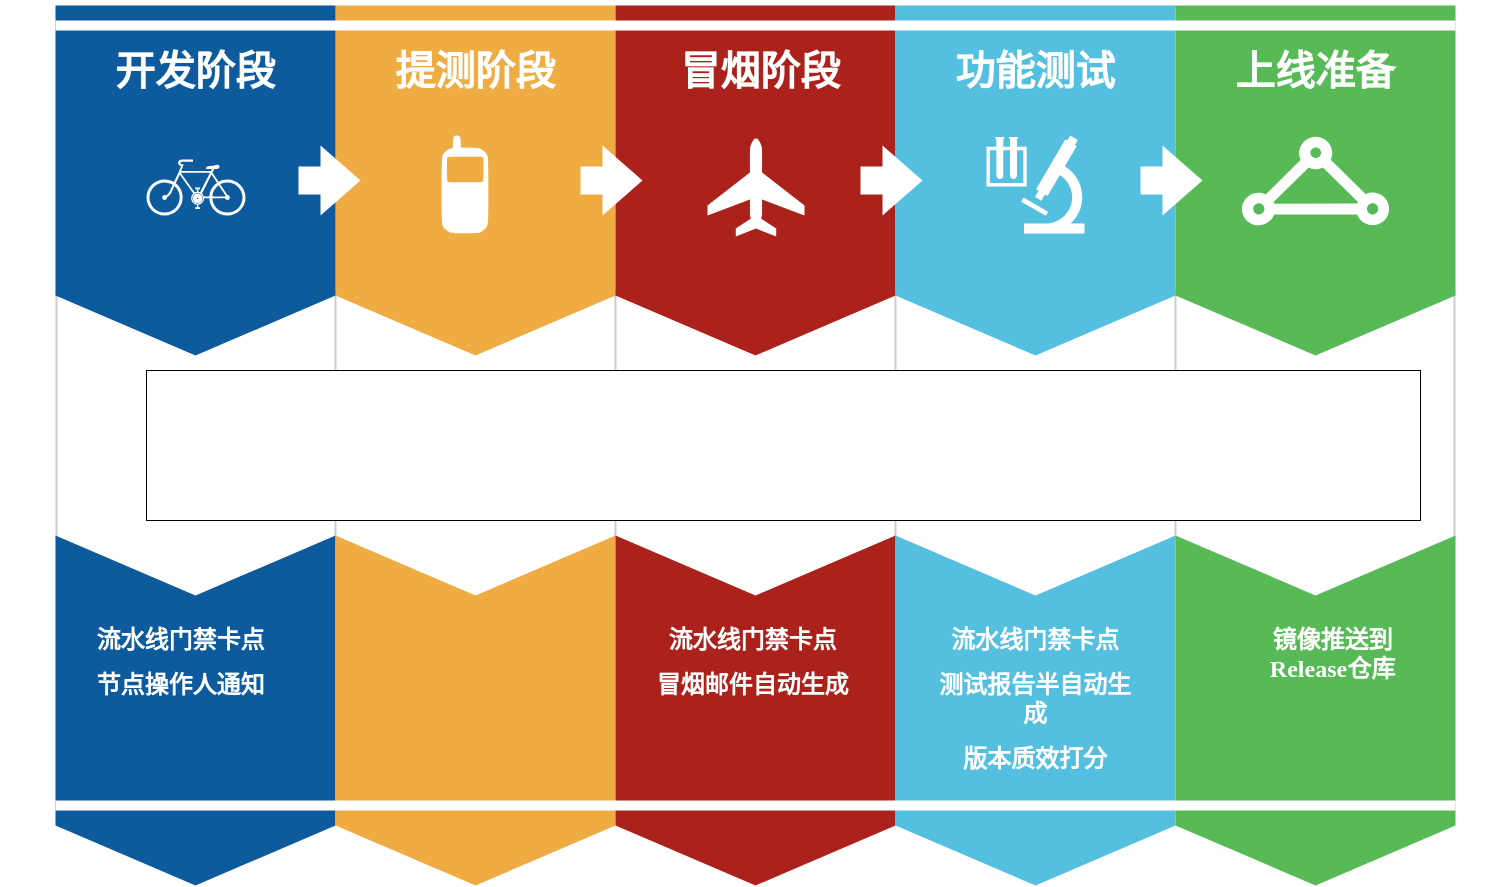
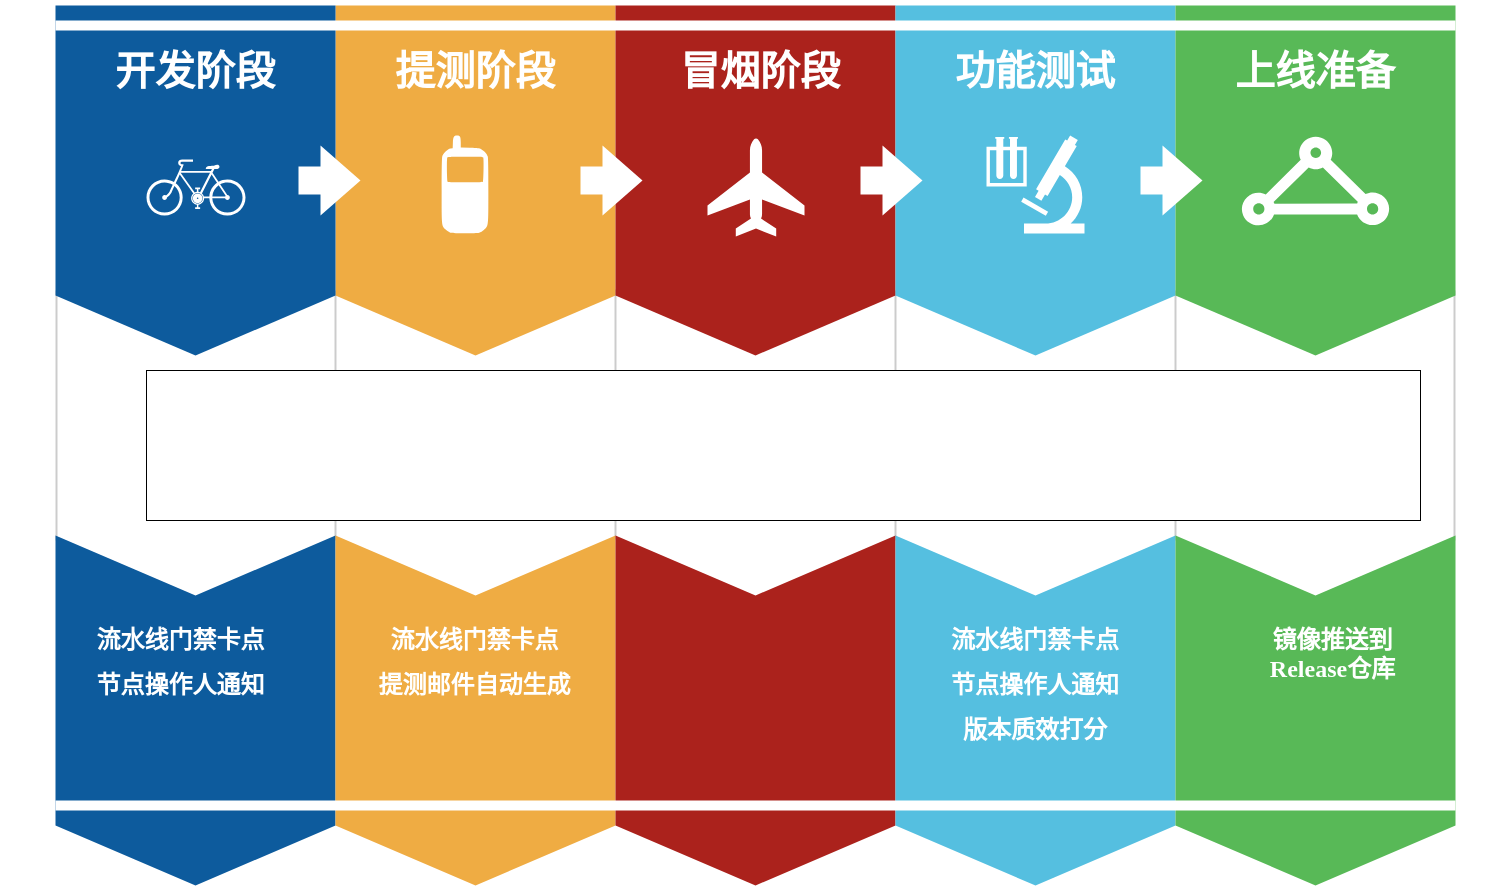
  <mxCell id="0" />
  <mxCell id="1" parent="0" />
  <mxCell id="2" value="" style="line;strokeWidth=2;direction=south;html=1;rounded=0;shadow=0;dashed=0;fillColor=none;fontFamily=Lucida Console;fontSize=14;align=left;strokeColor=#CCCCCC;" parent="1" vertex="1"><mxGeometry x="1449" y="290" width="10" height="250" as="geometry" /></mxCell>
  <mxCell id="3" value="" style="line;strokeWidth=2;direction=south;html=1;rounded=0;shadow=0;dashed=0;fillColor=none;fontFamily=Lucida Console;fontSize=14;align=left;strokeColor=#CCCCCC;" parent="1" vertex="1"><mxGeometry x="1170" y="290" width="10" height="250" as="geometry" /></mxCell>
  <mxCell id="4" value="" style="line;strokeWidth=2;direction=south;html=1;rounded=0;shadow=0;dashed=0;fillColor=none;fontFamily=Lucida Console;fontSize=14;align=left;strokeColor=#CCCCCC;" parent="1" vertex="1"><mxGeometry x="890" y="290" width="10" height="250" as="geometry" /></mxCell>
  <mxCell id="5" value="" style="line;strokeWidth=2;direction=south;html=1;rounded=0;shadow=0;dashed=0;fillColor=none;fontFamily=Lucida Console;fontSize=14;align=left;strokeColor=#CCCCCC;" parent="1" vertex="1"><mxGeometry x="610" y="289" width="10" height="250" as="geometry" /></mxCell>
  <mxCell id="6" value="" style="line;strokeWidth=2;direction=south;html=1;rounded=0;shadow=0;dashed=0;fillColor=none;fontFamily=Lucida Console;fontSize=14;align=left;strokeColor=#CCCCCC;" parent="1" vertex="1"><mxGeometry x="330" y="290" width="10" height="250" as="geometry" /></mxCell>
  <mxCell id="7" value="" style="line;strokeWidth=2;direction=south;html=1;rounded=0;shadow=0;dashed=0;fillColor=none;fontFamily=Lucida Console;fontSize=14;align=left;strokeColor=#CCCCCC;" parent="1" vertex="1"><mxGeometry x="51" y="290" width="10" height="250" as="geometry" /></mxCell>
  <mxCell id="8" value="" style="html=1;shadow=0;dashed=0;align=center;verticalAlign=middle;shape=mxgraph.arrows2.arrow;dy=0;dx=60;notch=0;rounded=1;strokeWidth=1;fillColor=#EFAC43;fontSize=30;rotation=90;strokeColor=none;" parent="1" vertex="1"><mxGeometry x="300" y="40" width="350" height="280" as="geometry" /></mxCell>
  <mxCell id="9" value="" style="html=1;shadow=0;dashed=0;align=center;verticalAlign=middle;shape=mxgraph.arrows2.arrow;dy=0;dx=60;notch=0;rounded=1;strokeWidth=1;fillColor=#0D5B9D;fontSize=30;rotation=90;strokeColor=none;" parent="1" vertex="1"><mxGeometry x="20" y="40" width="350" height="280" as="geometry" /></mxCell>
  <mxCell id="10" value="" style="html=1;shadow=0;dashed=0;align=center;verticalAlign=middle;shape=mxgraph.arrows2.arrow;dy=0;dx=60;notch=0;rounded=1;strokeWidth=1;fillColor=#AB221C;fontSize=30;rotation=90;strokeColor=none;" parent="1" vertex="1"><mxGeometry x="580" y="40" width="350" height="280" as="geometry" /></mxCell>
  <mxCell id="11" value="" style="html=1;shadow=0;dashed=0;align=center;verticalAlign=middle;shape=mxgraph.arrows2.arrow;dy=0;dx=60;notch=0;rounded=1;strokeWidth=1;fillColor=#55BFE0;fontSize=30;rotation=90;strokeColor=none;" parent="1" vertex="1"><mxGeometry x="860" y="40" width="350" height="280" as="geometry" /></mxCell>
  <mxCell id="12" value="" style="html=1;shadow=0;dashed=0;align=center;verticalAlign=middle;shape=mxgraph.arrows2.arrow;dy=0;dx=60;notch=0;rounded=1;strokeWidth=1;fillColor=#58B957;fontSize=30;rotation=90;strokeColor=none;" parent="1" vertex="1"><mxGeometry x="1140" y="40" width="350" height="280" as="geometry" /></mxCell>
  <mxCell id="13" value="" style="html=1;shadow=0;dashed=0;align=center;verticalAlign=middle;shape=mxgraph.arrows2.arrow;dy=0;dx=60;notch=60;rounded=1;strokeWidth=1;fillColor=#0D5B9D;fontSize=30;rotation=90;strokeColor=none;" parent="1" vertex="1"><mxGeometry x="20" y="570" width="350" height="280" as="geometry" /></mxCell>
  <mxCell id="14" value="" style="html=1;shadow=0;dashed=0;align=center;verticalAlign=middle;shape=mxgraph.arrows2.arrow;dy=0;dx=60;notch=60;rounded=1;strokeWidth=1;fillColor=#EFAC43;fontSize=30;rotation=90;strokeColor=none;" parent="1" vertex="1"><mxGeometry x="300" y="570" width="350" height="280" as="geometry" /></mxCell>
  <mxCell id="15" value="" style="html=1;shadow=0;dashed=0;align=center;verticalAlign=middle;shape=mxgraph.arrows2.arrow;dy=0;dx=60;notch=60;rounded=1;strokeWidth=1;fillColor=#AB221C;fontSize=30;rotation=90;strokeColor=none;" parent="1" vertex="1"><mxGeometry x="580" y="570" width="350" height="280" as="geometry" /></mxCell>
  <mxCell id="16" value="" style="html=1;shadow=0;dashed=0;align=center;verticalAlign=middle;shape=mxgraph.arrows2.arrow;dy=0;dx=60;notch=60;rounded=1;strokeWidth=1;fillColor=#55BFE0;fontSize=30;rotation=90;strokeColor=none;" parent="1" vertex="1"><mxGeometry x="860" y="570" width="350" height="280" as="geometry" /></mxCell>
  <mxCell id="17" value="" style="html=1;shadow=0;dashed=0;align=center;verticalAlign=middle;shape=mxgraph.arrows2.arrow;dy=0;dx=60;notch=60;rounded=1;strokeWidth=1;fillColor=#58B957;fontSize=30;rotation=90;strokeColor=none;" parent="1" vertex="1"><mxGeometry x="1140" y="570" width="350" height="280" as="geometry" /></mxCell>
  <mxCell id="18" value="" style="shape=mxgraph.signs.transportation.bicycle_2;html=1;fillColor=#FFFFFF;strokeColor=none;verticalLabelPosition=bottom;verticalAlign=top;align=center;rounded=0;shadow=0;dashed=0;fontFamily=Lucida Console;fontSize=30;" parent="1" vertex="1"><mxGeometry x="146" y="159" width="99" height="56" as="geometry" /></mxCell>
  <mxCell id="19" value="" style="shape=mxgraph.signs.transportation.airplane_3;html=1;fillColor=#FFFFFF;strokeColor=none;verticalLabelPosition=bottom;verticalAlign=top;align=center;rounded=0;shadow=0;dashed=0;fontFamily=Lucida Console;fontSize=30;" parent="1" vertex="1"><mxGeometry x="707" y="138" width="97" height="98" as="geometry" /></mxCell>
  <mxCell id="20" value="" style="shape=mxgraph.signs.tech.cell_phone;html=1;fillColor=#FFFFFF;strokeColor=none;verticalLabelPosition=bottom;verticalAlign=top;align=center;rounded=0;shadow=0;dashed=0;fontFamily=Lucida Console;fontSize=30;" parent="1" vertex="1"><mxGeometry x="441" y="135" width="47" height="98" as="geometry" /></mxCell>
  <mxCell id="21" value="" style="shape=mxgraph.signs.science.laboratory;html=1;fillColor=#FFFFFF;strokeColor=none;verticalLabelPosition=bottom;verticalAlign=top;align=center;rounded=0;shadow=0;dashed=0;fontFamily=Lucida Console;fontSize=30;" parent="1" vertex="1"><mxGeometry x="986" y="135" width="98" height="98" as="geometry" /></mxCell>
  <mxCell id="22" value="" style="html=1;shadow=0;dashed=0;align=center;verticalAlign=middle;shape=mxgraph.arrows2.arrow;dy=0.6;dx=40;notch=0;rounded=0;strokeWidth=1;fontFamily=Lucida Console;fontSize=30;strokeColor=none;" parent="1" vertex="1"><mxGeometry x="298" y="145" width="62" height="70" as="geometry" /></mxCell>
  <mxCell id="23" value="" style="html=1;shadow=0;dashed=0;align=center;verticalAlign=middle;shape=mxgraph.arrows2.arrow;dy=0.6;dx=40;notch=0;rounded=0;strokeWidth=1;fontFamily=Lucida Console;fontSize=30;strokeColor=none;" parent="1" vertex="1"><mxGeometry x="580" y="145" width="62" height="70" as="geometry" /></mxCell>
  <mxCell id="24" value="" style="html=1;shadow=0;dashed=0;align=center;verticalAlign=middle;shape=mxgraph.arrows2.arrow;dy=0.6;dx=40;notch=0;rounded=0;strokeWidth=1;fontFamily=Lucida Console;fontSize=30;strokeColor=none;" parent="1" vertex="1"><mxGeometry x="860" y="145" width="62" height="70" as="geometry" /></mxCell>
  <mxCell id="25" value="" style="html=1;shadow=0;dashed=0;align=center;verticalAlign=middle;shape=mxgraph.arrows2.arrow;dy=0.6;dx=40;notch=0;rounded=0;strokeWidth=1;fontFamily=Lucida Console;fontSize=30;strokeColor=none;" parent="1" vertex="1"><mxGeometry x="1140" y="145" width="62" height="70" as="geometry" /></mxCell>
  <mxCell id="26" value="" style="verticalLabelPosition=bottom;html=1;verticalAlign=top;strokeColor=none;fillColor=#FFFFFF;shape=mxgraph.azure.express_route;rounded=0;shadow=0;dashed=0;fontFamily=Lucida Console;fontSize=14;align=left;" parent="1" vertex="1"><mxGeometry x="1240" y="135" width="150" height="90" as="geometry" /></mxCell>
  <mxCell id="27" value="" style="whiteSpace=wrap;html=1;rounded=0;shadow=0;dashed=0;strokeColor=none;strokeWidth=1;fillColor=#FFFFFF;fontFamily=Lucida Console;fontSize=14;align=left;" parent="1" vertex="1"><mxGeometry x="55" y="20" width="1400" height="10" as="geometry" /></mxCell>
  <mxCell id="28" value="" style="whiteSpace=wrap;html=1;rounded=0;shadow=0;dashed=0;strokeColor=none;strokeWidth=1;fillColor=#FFFFFF;fontFamily=Lucida Console;fontSize=14;align=left;" parent="1" vertex="1"><mxGeometry x="55" y="800" width="1400" height="10" as="geometry" /></mxCell>
  <mxCell id="29" value="开发阶段" style="text;html=1;strokeColor=none;fillColor=none;align=center;verticalAlign=middle;whiteSpace=wrap;rounded=0;shadow=0;dashed=0;fontSize=40;fontFamily=Helvetica;fontColor=#FFFFFF;fontStyle=1" parent="1" vertex="1"><mxGeometry x="55" y="40" width="280" height="60" as="geometry" /></mxCell>
  <mxCell id="30" value="提测阶段" style="text;html=1;strokeColor=none;fillColor=none;align=center;verticalAlign=middle;whiteSpace=wrap;rounded=0;shadow=0;dashed=0;fontSize=40;fontFamily=Helvetica;fontColor=#FFFFFF;fontStyle=1" parent="1" vertex="1"><mxGeometry x="335" y="40" width="280" height="60" as="geometry" /></mxCell>
  <mxCell id="31" value="冒烟阶段" style="text;html=1;strokeColor=none;fillColor=none;align=center;verticalAlign=middle;whiteSpace=wrap;rounded=0;shadow=0;dashed=0;fontSize=40;fontFamily=Helvetica;fontColor=#FFFFFF;fontStyle=1" parent="1" vertex="1"><mxGeometry x="620" y="40" width="280" height="60" as="geometry" /></mxCell>
  <mxCell id="32" value="功能测试" style="text;html=1;strokeColor=none;fillColor=none;align=center;verticalAlign=middle;whiteSpace=wrap;rounded=0;shadow=0;dashed=0;fontSize=40;fontFamily=Helvetica;fontColor=#FFFFFF;fontStyle=1" parent="1" vertex="1"><mxGeometry x="895" y="40" width="280" height="60" as="geometry" /></mxCell>
  <mxCell id="33" value="上线准备" style="text;html=1;strokeColor=none;fillColor=none;align=center;verticalAlign=middle;whiteSpace=wrap;rounded=0;shadow=0;dashed=0;fontSize=40;fontFamily=Helvetica;fontColor=#FFFFFF;fontStyle=1" parent="1" vertex="1"><mxGeometry x="1175" y="40" width="280" height="60" as="geometry" /></mxCell>
  <mxCell id="34" value="&lt;h1&gt;流水线门禁卡点&lt;/h1&gt;&lt;div&gt;&lt;h1&gt;节点操作人通知&lt;/h1&gt;&lt;/div&gt;" style="text;html=1;strokeColor=none;fillColor=none;spacing=5;spacingTop=-20;whiteSpace=wrap;overflow=hidden;rounded=0;shadow=0;dashed=0;fontFamily=Verdana;fontSize=12;fontColor=#FFFFFF;align=center;" parent="1" vertex="1"><mxGeometry x="78" y="620" width="205" height="145" as="geometry" /></mxCell>
- <mxCell id="36" value="&lt;h1&gt;流水线门禁卡点&lt;/h1&gt;&lt;div&gt;&lt;h1&gt;冒烟邮件自动生成&lt;/h1&gt;&lt;/div&gt;" style="text;html=1;strokeColor=none;fillColor=none;spacing=5;spacingTop=-20;whiteSpace=wrap;overflow=hidden;rounded=0;shadow=0;dashed=0;fontFamily=Verdana;fontSize=12;fontColor=#FFFFFF;align=center;" vertex="1" parent="1"><mxGeometry x="650" y="620" width="205" height="145" as="geometry" /></mxCell>
- <mxCell id="37" value="&lt;h1&gt;流水线门禁卡点&lt;/h1&gt;&lt;div&gt;&lt;h1&gt;测试报告半自动生成&lt;/h1&gt;&lt;/div&gt;&lt;div&gt;&lt;h1&gt;版本质效打分&lt;/h1&gt;&lt;/div&gt;&lt;div&gt;&lt;br&gt;&lt;/div&gt;" style="text;html=1;strokeColor=none;fillColor=none;spacing=5;spacingTop=-20;whiteSpace=wrap;overflow=hidden;rounded=0;shadow=0;dashed=0;fontFamily=Verdana;fontSize=12;fontColor=#FFFFFF;align=center;" vertex="1" parent="1"><mxGeometry x="930" y="620" width="210" height="160" as="geometry" /></mxCell>
+ <mxCell id="35" value="&lt;h1&gt;流水线门禁卡点&lt;/h1&gt;&lt;div&gt;&lt;h1&gt;提测邮件自动生成&lt;/h1&gt;&lt;/div&gt;" style="text;html=1;strokeColor=none;fillColor=none;spacing=5;spacingTop=-20;whiteSpace=wrap;overflow=hidden;rounded=0;shadow=0;dashed=0;fontFamily=Verdana;fontSize=12;fontColor=#FFFFFF;align=center;" parent="1" vertex="1"><mxGeometry x="372" y="620" width="205" height="145" as="geometry" /></mxCell>
+ <mxCell id="37" value="&lt;h1&gt;流水线门禁卡点&lt;/h1&gt;&lt;div&gt;&lt;h1&gt;节点操作人通知&lt;/h1&gt;&lt;/div&gt;&lt;div&gt;&lt;h1&gt;版本质效打分&lt;/h1&gt;&lt;/div&gt;&lt;div&gt;&lt;br&gt;&lt;/div&gt;" style="text;html=1;strokeColor=none;fillColor=none;spacing=5;spacingTop=-20;whiteSpace=wrap;overflow=hidden;rounded=0;shadow=0;dashed=0;fontFamily=Verdana;fontSize=12;fontColor=#FFFFFF;align=center;" vertex="1" parent="1"><mxGeometry x="930" y="620" width="210" height="160" as="geometry" /></mxCell>
  <mxCell id="38" value="&lt;h1&gt;镜像推送到Release仓库&lt;/h1&gt;" style="text;html=1;strokeColor=none;fillColor=none;spacing=5;spacingTop=-20;whiteSpace=wrap;overflow=hidden;rounded=0;shadow=0;dashed=0;fontFamily=Verdana;fontSize=12;fontColor=#FFFFFF;align=center;" vertex="1" parent="1"><mxGeometry x="1230" y="620" width="205" height="145" as="geometry" /></mxCell>
  <mxCell id="39" value="" style="rounded=0;whiteSpace=wrap;html=1;" vertex="1" parent="1"><mxGeometry x="146" y="370" width="1274" height="150" as="geometry" /></mxCell>
